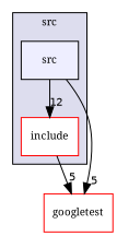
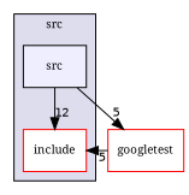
  digraph {
    compound=true
    fontname="Noto Serif"
    node [color=red fillcolor=white fontname="Noto Serif" fontsize=10 shape=box style=filled]
    edge [fontname="Noto Serif" headlabel=5 labeldistance=1.5 labelfontname=Helvetica labelfontsize=10]
    n1 [label=include]
    n2 [fillcolor="#eeeeff" label=src pencolor=black color=""]
    n3 [label=googletest]
    subgraph cluster_1 {
      bgcolor="#ddddee"
      fontsize=10
      label=src
      pencolor=black
      n1
      n2
    }
-   n1 -> n3
+   n3 -> n1
    n2 -> n1 [headlabel=12]
    n2 -> n3
  }
